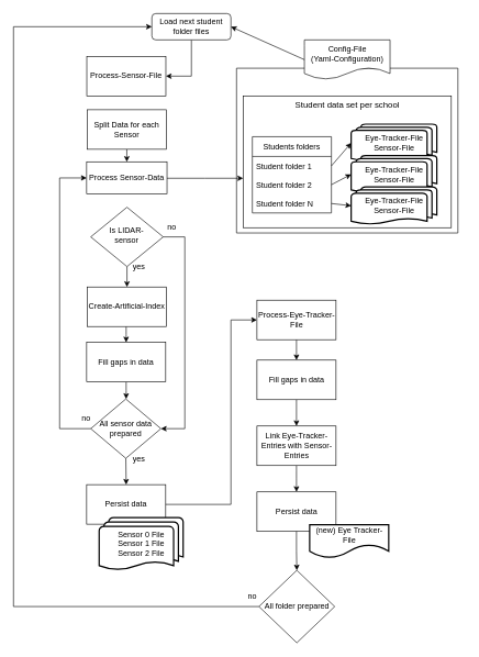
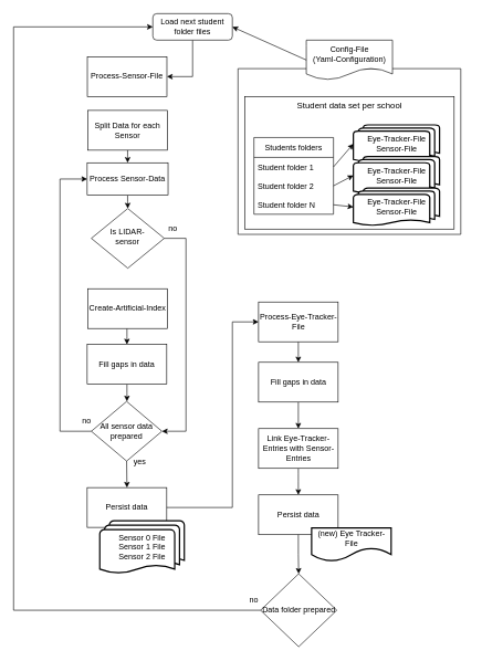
  <mxCell id="0" />
  <mxCell id="1" parent="0" />
  <mxCell id="2" style="edgeStyle=orthogonalEdgeStyle;rounded=0;jumpSize=8;orthogonalLoop=1;jettySize=auto;html=1;exitX=0.5;exitY=1;exitDx=0;exitDy=0;entryX=1;entryY=0.5;entryDx=0;entryDy=0;" parent="1" source="3" target="20" edge="1"><mxGeometry relative="1" as="geometry" /></mxCell>
  <mxCell id="3" value="Load next student folder files" style="rounded=1;whiteSpace=wrap;html=1;fontSize=12;glass=0;strokeWidth=1;shadow=0;" parent="1" vertex="1"><mxGeometry x="230" y="20" width="120" height="40" as="geometry" /></mxCell>
  <mxCell id="4" value="no" style="edgeStyle=elbowEdgeStyle;rounded=0;jumpSize=8;orthogonalLoop=1;jettySize=auto;html=1;entryX=1;entryY=0.5;entryDx=0;entryDy=0;entryPerimeter=0;fontSize=12;strokeWidth=1;" parent="1" edge="1"><mxGeometry x="-0.928" y="14" relative="1" as="geometry"><mxPoint x="247.25" y="359" as="sourcePoint" /><mxPoint x="243.75" y="650" as="targetPoint" /><Array as="points"><mxPoint x="280" y="515" /></Array><mxPoint as="offset" /></mxGeometry></mxCell>
- <mxCell id="5" value="yes" style="rounded=0;jumpSize=8;orthogonalLoop=1;jettySize=auto;html=1;exitX=0.5;exitY=1;exitDx=0;exitDy=0;entryX=0.5;entryY=0;entryDx=0;entryDy=0;fontSize=12;strokeWidth=1;" parent="1" source="6" target="10" edge="1"><mxGeometry x="-1" y="18" relative="1" as="geometry"><mxPoint as="offset" /></mxGeometry></mxCell>
  <mxCell id="6" value="Is LIDAR- &lt;br&gt;sensor" style="rhombus;whiteSpace=wrap;html=1;shadow=0;fontFamily=Helvetica;fontSize=12;align=center;strokeWidth=1;spacing=6;spacingTop=-4;" parent="1" vertex="1"><mxGeometry x="137.25" y="314" width="110" height="90" as="geometry" /></mxCell>
  <mxCell id="7" value="" style="edgeStyle=elbowEdgeStyle;rounded=0;jumpSize=8;orthogonalLoop=1;jettySize=auto;elbow=vertical;html=1;fontSize=12;strokeWidth=1;" parent="1" source="8" target="28" edge="1"><mxGeometry relative="1" as="geometry" /></mxCell>
  <mxCell id="8" value="Split Data for each Sensor" style="rounded=0;whiteSpace=wrap;html=1;" parent="1" vertex="1"><mxGeometry x="132" y="166" width="120" height="60" as="geometry" /></mxCell>
  <mxCell id="9" style="edgeStyle=elbowEdgeStyle;rounded=0;jumpSize=8;orthogonalLoop=1;jettySize=auto;html=1;entryX=0.5;entryY=0;entryDx=0;entryDy=0;" parent="1" source="10" target="12" edge="1"><mxGeometry relative="1" as="geometry" /></mxCell>
  <mxCell id="10" value="Create-Artificial-Index" style="rounded=0;whiteSpace=wrap;html=1;" parent="1" vertex="1"><mxGeometry x="132.25" y="435" width="120" height="60" as="geometry" /></mxCell>
  <mxCell id="11" value="" style="edgeStyle=elbowEdgeStyle;rounded=0;jumpSize=8;orthogonalLoop=1;jettySize=auto;html=1;fontSize=12;strokeWidth=1;" parent="1" source="12" target="31" edge="1"><mxGeometry relative="1" as="geometry" /></mxCell>
  <mxCell id="12" value="Fill gaps in data" style="rounded=0;whiteSpace=wrap;html=1;" parent="1" vertex="1"><mxGeometry x="131" y="519" width="120" height="60" as="geometry" /></mxCell>
  <mxCell id="13" value="Persist data" style="rounded=0;whiteSpace=wrap;html=1;" parent="1" vertex="1"><mxGeometry x="131" y="735" width="120" height="60" as="geometry" /></mxCell>
  <mxCell id="14" value="" style="edgeStyle=orthogonalEdgeStyle;curved=1;rounded=0;jumpSize=8;orthogonalLoop=1;jettySize=auto;html=1;" parent="1" source="15" target="21" edge="1"><mxGeometry relative="1" as="geometry" /></mxCell>
  <mxCell id="15" value="Link Eye-Tracker-Entries&amp;nbsp;with Sensor-Entries" style="rounded=0;whiteSpace=wrap;html=1;" parent="1" vertex="1"><mxGeometry x="389.5" y="646" width="120" height="60" as="geometry" /></mxCell>
  <mxCell id="16" value="" style="edgeStyle=none;rounded=0;jumpSize=8;orthogonalLoop=1;jettySize=auto;html=1;" parent="1" source="17" target="15" edge="1"><mxGeometry relative="1" as="geometry" /></mxCell>
  <mxCell id="17" value="Fill gaps in data" style="rounded=0;whiteSpace=wrap;html=1;" parent="1" vertex="1"><mxGeometry x="389.5" y="546" width="120" height="60" as="geometry" /></mxCell>
  <mxCell id="18" style="edgeStyle=none;rounded=0;jumpSize=8;orthogonalLoop=1;jettySize=auto;html=1;" parent="1" source="19" target="17" edge="1"><mxGeometry relative="1" as="geometry" /></mxCell>
  <mxCell id="19" value="Process-Eye-Tracker-File" style="rounded=0;whiteSpace=wrap;html=1;" parent="1" vertex="1"><mxGeometry x="389.5" y="455" width="120" height="60" as="geometry" /></mxCell>
  <mxCell id="20" value="Process-Sensor-File" style="rounded=0;whiteSpace=wrap;html=1;" parent="1" vertex="1"><mxGeometry x="131.25" y="85" width="120" height="60" as="geometry" /></mxCell>
  <mxCell id="21" value="Persist data" style="rounded=0;whiteSpace=wrap;html=1;" parent="1" vertex="1"><mxGeometry x="389.5" y="746" width="120" height="60" as="geometry" /></mxCell>
  <mxCell id="22" style="edgeStyle=elbowEdgeStyle;rounded=0;jumpSize=8;orthogonalLoop=1;jettySize=auto;elbow=vertical;html=1;entryX=0.5;entryY=0;entryDx=0;entryDy=0;entryPerimeter=0;exitX=0.5;exitY=1;exitDx=0;exitDy=0;" parent="1" source="21" target="25" edge="1"><mxGeometry relative="1" as="geometry"><mxPoint x="490" y="725" as="targetPoint" /></mxGeometry></mxCell>
  <mxCell id="23" value="(new) Eye Tracker-File" style="shape=document;whiteSpace=wrap;html=1;boundedLbl=1;size=0.4;strokeWidth=2;" parent="1" vertex="1"><mxGeometry x="469.5" y="796" width="120" height="50" as="geometry" /></mxCell>
  <mxCell id="24" value="no" style="edgeStyle=elbowEdgeStyle;rounded=0;jumpSize=8;orthogonalLoop=1;jettySize=auto;html=1;fontSize=12;strokeWidth=1;entryX=0;entryY=0.5;entryDx=0;entryDy=0;" parent="1" source="25" target="3" edge="1"><mxGeometry x="-0.983" y="-15" relative="1" as="geometry"><mxPoint x="400" y="920" as="targetPoint" /><Array as="points"><mxPoint x="20" y="485" /></Array><mxPoint x="1" as="offset" /></mxGeometry></mxCell>
- <mxCell id="25" value="All folder prepared" style="strokeWidth=1;html=1;shape=mxgraph.flowchart.decision;whiteSpace=wrap;" parent="1" vertex="1"><mxGeometry x="392.5" y="865" width="115" height="110" as="geometry" /></mxCell>
+ <mxCell id="25" value="Data folder prepared" style="strokeWidth=1;html=1;shape=mxgraph.flowchart.decision;whiteSpace=wrap;" parent="1" vertex="1"><mxGeometry x="392.5" y="865" width="115" height="110" as="geometry" /></mxCell>
  <mxCell id="26" style="edgeStyle=elbowEdgeStyle;rounded=0;jumpSize=8;orthogonalLoop=1;jettySize=auto;html=1;fontSize=12;strokeWidth=1;entryX=0;entryY=0.5;entryDx=0;entryDy=0;exitX=1;exitY=0.5;exitDx=0;exitDy=0;" parent="1" source="13" target="19" edge="1"><mxGeometry relative="1" as="geometry"><mxPoint x="290" y="195" as="targetPoint" /><Array as="points"><mxPoint x="350" y="555" /></Array></mxGeometry></mxCell>
- <mxCell id="27" value="" style="edgeStyle=elbowEdgeStyle;rounded=0;jumpSize=8;orthogonalLoop=1;jettySize=auto;elbow=vertical;html=1;fontSize=12;strokeWidth=1;" parent="1" source="28" target="36" edge="1"><mxGeometry relative="1" as="geometry" /></mxCell>
+ <mxCell id="27" value="" style="edgeStyle=elbowEdgeStyle;rounded=0;jumpSize=8;orthogonalLoop=1;jettySize=auto;elbow=vertical;html=1;fontSize=12;strokeWidth=1;" parent="1" source="28" target="6" edge="1"><mxGeometry relative="1" as="geometry" /></mxCell>
  <mxCell id="28" value="Process Sensor-Data" style="rounded=0;whiteSpace=wrap;html=1;fontSize=12;strokeWidth=1;" parent="1" vertex="1"><mxGeometry x="131" y="245" width="122" height="49" as="geometry" /></mxCell>
  <mxCell id="29" value="no" style="edgeStyle=elbowEdgeStyle;rounded=0;jumpSize=8;orthogonalLoop=1;jettySize=auto;html=1;entryX=0;entryY=0.5;entryDx=0;entryDy=0;fontSize=12;strokeWidth=1;" parent="1" source="31" target="28" edge="1"><mxGeometry x="-0.969" y="-15" relative="1" as="geometry"><Array as="points"><mxPoint x="90" y="465" /></Array><mxPoint as="offset" /></mxGeometry></mxCell>
  <mxCell id="30" value="yes" style="edgeStyle=elbowEdgeStyle;rounded=0;jumpSize=8;orthogonalLoop=1;jettySize=auto;html=1;exitX=0.5;exitY=1;exitDx=0;exitDy=0;exitPerimeter=0;entryX=0.5;entryY=0;entryDx=0;entryDy=0;fontSize=12;strokeWidth=1;" parent="1" source="31" target="13" edge="1"><mxGeometry x="-0.975" y="19" relative="1" as="geometry"><mxPoint as="offset" /></mxGeometry></mxCell>
  <mxCell id="31" value="All sensor data prepared" style="strokeWidth=1;html=1;shape=mxgraph.flowchart.decision;whiteSpace=wrap;verticalAlign=middle;" parent="1" vertex="1"><mxGeometry x="137.25" y="605" width="106.5" height="90" as="geometry" /></mxCell>
  <mxCell id="32" value="&lt;div style=&quot;text-align: justify&quot;&gt;Sensor 0 File&lt;/div&gt;&lt;div style=&quot;text-align: justify&quot;&gt;Sensor 1 File&lt;/div&gt;&lt;div style=&quot;text-align: justify&quot;&gt;Sensor 2 File&lt;/div&gt;" style="strokeWidth=2;html=1;shape=mxgraph.flowchart.multi-document;whiteSpace=wrap;fontSize=12;align=center;" parent="1" vertex="1"><mxGeometry x="150" y="785" width="127.5" height="80" as="geometry" /></mxCell>
  <mxCell id="33" value="" style="group" parent="1" vertex="1" connectable="0"><mxGeometry x="354.5" y="105" width="350" height="290" as="geometry" /></mxCell>
  <mxCell id="34" value="" style="group" parent="33" vertex="1" connectable="0"><mxGeometry width="350" height="250" as="geometry" /></mxCell>
  <mxCell id="35" value="" style="swimlane;startSize=0;" parent="34" vertex="1"><mxGeometry x="4" y="-2" width="336" height="250" as="geometry"><mxRectangle width="50" height="40" as="alternateBounds" /></mxGeometry></mxCell>
  <mxCell id="36" value="&lt;font style=&quot;font-size: 13px&quot;&gt;Student data set per school&lt;/font&gt;" style="rounded=0;whiteSpace=wrap;html=1;fontSize=12;strokeWidth=1;verticalAlign=top;" parent="34" vertex="1"><mxGeometry x="14" y="40" width="316" height="200" as="geometry" /></mxCell>
  <mxCell id="37" value="Eye-Tracker-File&lt;br&gt;Sensor-File" style="strokeWidth=2;html=1;shape=mxgraph.flowchart.multi-document;whiteSpace=wrap;" parent="34" vertex="1"><mxGeometry x="178" y="82.857" width="130" height="57.143" as="geometry" /></mxCell>
  <mxCell id="38" value="Students folders" style="swimlane;fontStyle=0;childLayout=stackLayout;horizontal=1;startSize=30;horizontalStack=0;resizeParent=1;resizeParentMax=0;resizeLast=0;collapsible=1;marginBottom=0;" parent="34" vertex="1"><mxGeometry x="28" y="101.905" width="120" height="115.714" as="geometry"><mxRectangle x="450" y="40" width="130" height="30" as="alternateBounds" /></mxGeometry></mxCell>
  <mxCell id="39" value="Student folder 1" style="text;strokeColor=none;fillColor=none;align=left;verticalAlign=middle;spacingLeft=4;spacingRight=4;overflow=hidden;points=[[0,0.5],[1,0.5]];portConstraint=eastwest;rotatable=0;" parent="38" vertex="1"><mxGeometry y="30" width="120" height="28.571" as="geometry" /></mxCell>
  <mxCell id="40" value="Student folder 2" style="text;strokeColor=none;fillColor=none;align=left;verticalAlign=middle;spacingLeft=4;spacingRight=4;overflow=hidden;points=[[0,0.5],[1,0.5]];portConstraint=eastwest;rotatable=0;" parent="38" vertex="1"><mxGeometry y="58.571" width="120" height="28.571" as="geometry" /></mxCell>
  <mxCell id="41" value="Student folder N" style="text;strokeColor=none;fillColor=none;align=left;verticalAlign=middle;spacingLeft=4;spacingRight=4;overflow=hidden;points=[[0,0.5],[1,0.5]];portConstraint=eastwest;rotatable=0;" parent="38" vertex="1"><mxGeometry y="87.143" width="120" height="28.571" as="geometry" /></mxCell>
  <mxCell id="42" style="edgeStyle=none;rounded=0;orthogonalLoop=1;jettySize=auto;html=1;exitX=1;exitY=0.5;exitDx=0;exitDy=0;entryX=0;entryY=0.5;entryDx=0;entryDy=0;entryPerimeter=0;" parent="34" source="40" target="45" edge="1"><mxGeometry relative="1" as="geometry"><mxPoint x="128" y="173.333" as="targetPoint" /></mxGeometry></mxCell>
  <mxCell id="43" style="edgeStyle=none;rounded=0;orthogonalLoop=1;jettySize=auto;html=1;exitX=1;exitY=0.5;exitDx=0;exitDy=0;entryX=0;entryY=0.5;entryDx=0;entryDy=0;entryPerimeter=0;" parent="34" source="39" target="37" edge="1"><mxGeometry relative="1" as="geometry" /></mxCell>
  <mxCell id="44" style="edgeStyle=none;rounded=0;orthogonalLoop=1;jettySize=auto;html=1;exitX=1;exitY=0.5;exitDx=0;exitDy=0;entryX=0;entryY=0.5;entryDx=0;entryDy=0;entryPerimeter=0;" parent="34" source="41" target="46" edge="1"><mxGeometry relative="1" as="geometry" /></mxCell>
  <mxCell id="45" value="Eye-Tracker-File&lt;br&gt;Sensor-File" style="strokeWidth=2;html=1;shape=mxgraph.flowchart.multi-document;whiteSpace=wrap;" parent="34" vertex="1"><mxGeometry x="178" y="130.476" width="130" height="57.143" as="geometry" /></mxCell>
  <mxCell id="46" value="Eye-Tracker-File&lt;br&gt;Sensor-File" style="strokeWidth=2;html=1;shape=mxgraph.flowchart.multi-document;whiteSpace=wrap;" parent="34" vertex="1"><mxGeometry x="178" y="178.095" width="130" height="57.143" as="geometry" /></mxCell>
  <mxCell id="47" value="&lt;div&gt;Config-File&lt;/div&gt;&lt;div&gt;(Yaml-Configuration)&lt;br&gt;&lt;/div&gt;" style="shape=document;whiteSpace=wrap;html=1;boundedLbl=1;" parent="34" vertex="1"><mxGeometry x="107" y="-45" width="130" height="60" as="geometry" /></mxCell>
  <mxCell id="48" style="edgeStyle=none;rounded=0;orthogonalLoop=1;jettySize=auto;html=1;exitX=0;exitY=0.5;exitDx=0;exitDy=0;entryX=1;entryY=0.5;entryDx=0;entryDy=0;endArrow=classic;endFill=1;" parent="1" source="47" target="3" edge="1"><mxGeometry relative="1" as="geometry" /></mxCell>
